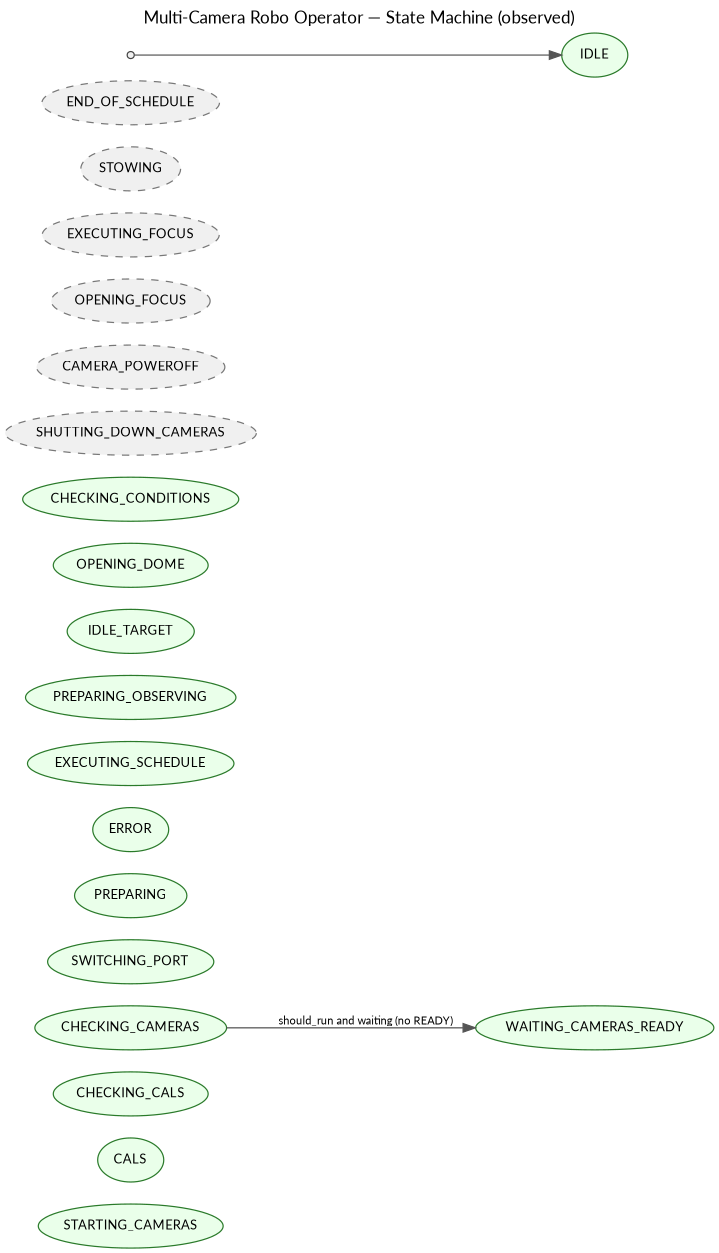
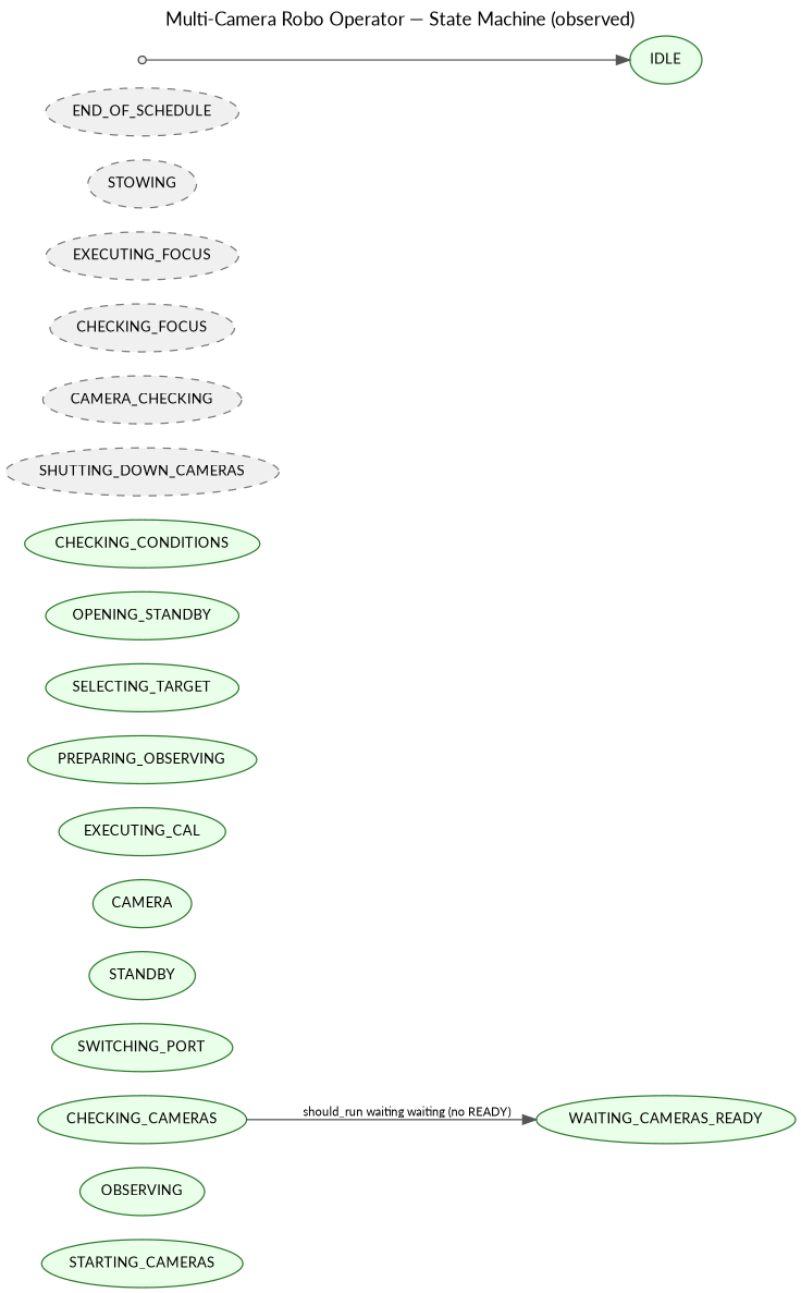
  digraph {
    fontname=Lato
    label="Multi-Camera Robo Operator — State Machine (observed)"
    labelloc=t
    rankdir=LR
    node [color="#2a7a2a" fillcolor="#eaffea" fontname=Lato fontsize=11 shape=ellipse style=filled]
    edge [color="#555555" fontname=Lato fontsize=9]
    STARTING_CAMERAS
-   OBSERVING [label=CALS]
-   CHECKING_CALS
+   OBSERVING
    CHECKING_CAMERAS
    WAITING_CAMERAS_READY
    SWITCHING_PORT
-   STANDBY [label=PREPARING]
-   ERROR
-   EXECUTING_CAL [label=EXECUTING_SCHEDULE]
+   STANDBY
+   ERROR [label=CAMERA]
+   EXECUTING_CAL
    n10 [label=PREPARING_OBSERVING]
-   SELECTING_TARGET [label=IDLE_TARGET]
-   OPENING_DOME
+   SELECTING_TARGET
+   OPENING_DOME [label=OPENING_STANDBY]
    CHECKING_CONDITIONS
    SHUTTING_DOWN_CAMERAS [color="#777777" fillcolor="#f0f0f0" style="dashed,filled"]
-   CAMERA_POWEROFF [color="#777777" fillcolor="#f0f0f0" style="dashed,filled"]
-   CHECKING_FOCUS [color="#777777" fillcolor="#f0f0f0" style="dashed,filled" label=OPENING_FOCUS]
+   CAMERA_POWEROFF [color="#777777" fillcolor="#f0f0f0" style="dashed,filled" label=CAMERA_CHECKING]
+   CHECKING_FOCUS [color="#777777" fillcolor="#f0f0f0" style="dashed,filled"]
    EXECUTING_FOCUS [color="#777777" fillcolor="#f0f0f0" style="dashed,filled"]
    STOWING [color="#777777" fillcolor="#f0f0f0" style="dashed,filled"]
    END_OF_SCHEDULE [color="#777777" fillcolor="#f0f0f0" style="dashed,filled"]
    start [color="#444444" fillcolor="#f0f0f0" shape=point style="dashed,filled" width=0.08]
    IDLE
-   CHECKING_CAMERAS -> WAITING_CAMERAS_READY [label="should_run and waiting (no READY)"]
+   CHECKING_CAMERAS -> WAITING_CAMERAS_READY [label="should_run waiting waiting (no READY)"]
    start -> IDLE
  }
